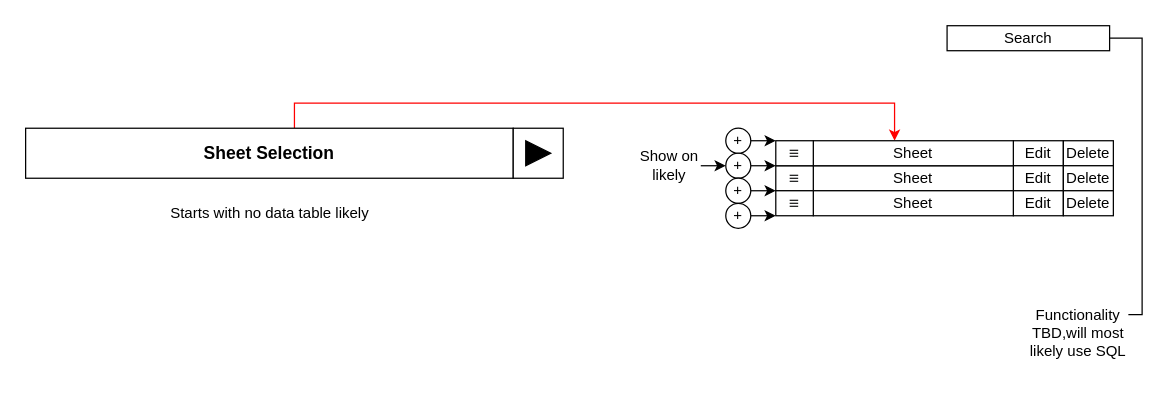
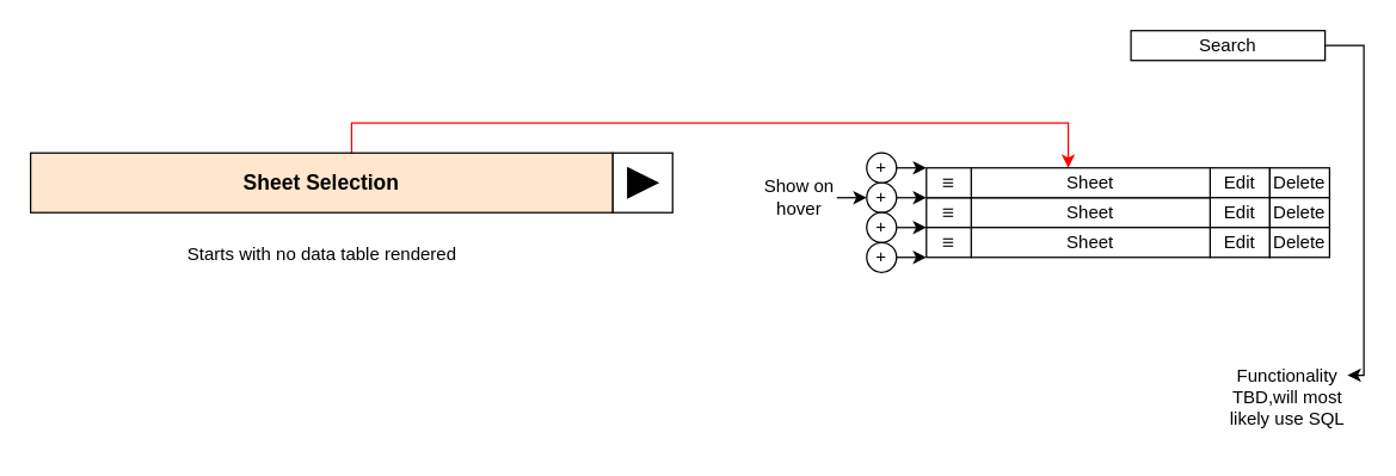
  <mxCell id="0" />
  <mxCell id="1" parent="0" />
  <mxCell id="2" style="edgeStyle=orthogonalEdgeStyle;rounded=0;orthogonalLoop=1;jettySize=auto;html=1;entryX=0.5;entryY=0;entryDx=0;entryDy=0;strokeColor=#FF0000;" parent="1" source="3" edge="1"><mxGeometry relative="1" as="geometry"><Array as="points"><mxPoint x="235" y="82" /><mxPoint x="715" y="82" /></Array><mxPoint x="715" y="112" as="targetPoint" /></mxGeometry></mxCell>
- <mxCell id="3" value="Sheet Selection" style="rounded=0;whiteSpace=wrap;html=1;fontSize=14;fontStyle=1" parent="1" vertex="1"><mxGeometry x="20" y="102" width="390" height="40" as="geometry" /></mxCell>
+ <mxCell id="3" value="Sheet Selection" style="rounded=0;whiteSpace=wrap;html=1;fontSize=14;fontStyle=1;fillColor=#ffe6cc;" parent="1" vertex="1"><mxGeometry x="20" y="102" width="390" height="40" as="geometry" /></mxCell>
  <mxCell id="4" value="Edit" style="rounded=0;whiteSpace=wrap;html=1;" parent="1" vertex="1"><mxGeometry x="810" y="112" width="40" height="20" as="geometry" /></mxCell>
  <mxCell id="5" value="Delete" style="rounded=0;whiteSpace=wrap;html=1;" parent="1" vertex="1"><mxGeometry x="850" y="112" width="40" height="20" as="geometry" /></mxCell>
  <mxCell id="6" style="edgeStyle=orthogonalEdgeStyle;rounded=0;orthogonalLoop=1;jettySize=auto;html=1;exitX=1;exitY=0.5;exitDx=0;exitDy=0;entryX=0;entryY=0;entryDx=0;entryDy=0;" parent="1" source="7" edge="1"><mxGeometry relative="1" as="geometry"><mxPoint x="620" y="132" as="targetPoint" /></mxGeometry></mxCell>
  <mxCell id="7" value="+" style="ellipse;whiteSpace=wrap;html=1;aspect=fixed;" parent="1" vertex="1"><mxGeometry x="580" y="122" width="20" height="20" as="geometry" /></mxCell>
  <mxCell id="8" style="edgeStyle=orthogonalEdgeStyle;rounded=0;orthogonalLoop=1;jettySize=auto;html=1;exitX=1;exitY=0.5;exitDx=0;exitDy=0;entryX=0;entryY=0;entryDx=0;entryDy=0;" parent="1" source="9" edge="1"><mxGeometry relative="1" as="geometry"><mxPoint x="620" y="152" as="targetPoint" /></mxGeometry></mxCell>
  <mxCell id="9" value="+" style="ellipse;whiteSpace=wrap;html=1;aspect=fixed;" parent="1" vertex="1"><mxGeometry x="580" y="142" width="20" height="20" as="geometry" /></mxCell>
  <mxCell id="10" style="edgeStyle=orthogonalEdgeStyle;rounded=0;orthogonalLoop=1;jettySize=auto;html=1;exitX=1;exitY=0.5;exitDx=0;exitDy=0;entryX=0;entryY=0;entryDx=0;entryDy=0;" parent="1" source="11" edge="1"><mxGeometry relative="1" as="geometry"><mxPoint x="620" y="172" as="targetPoint" /></mxGeometry></mxCell>
  <mxCell id="11" value="+" style="ellipse;whiteSpace=wrap;html=1;aspect=fixed;" parent="1" vertex="1"><mxGeometry x="580" y="162" width="20" height="20" as="geometry" /></mxCell>
  <mxCell id="12" style="edgeStyle=orthogonalEdgeStyle;rounded=0;orthogonalLoop=1;jettySize=auto;html=1;exitX=1;exitY=0.5;exitDx=0;exitDy=0;entryX=0;entryY=0;entryDx=0;entryDy=0;" parent="1" source="13" edge="1"><mxGeometry relative="1" as="geometry"><mxPoint x="620" y="112" as="targetPoint" /></mxGeometry></mxCell>
  <mxCell id="13" value="+" style="ellipse;whiteSpace=wrap;html=1;aspect=fixed;" parent="1" vertex="1"><mxGeometry x="580" y="102" width="20" height="20" as="geometry" /></mxCell>
  <mxCell id="14" style="edgeStyle=orthogonalEdgeStyle;rounded=0;orthogonalLoop=1;jettySize=auto;html=1;exitX=1;exitY=0.5;exitDx=0;exitDy=0;entryX=0;entryY=0.5;entryDx=0;entryDy=0;" parent="1" source="15" target="7" edge="1"><mxGeometry relative="1" as="geometry" /></mxCell>
- <mxCell id="15" value="Show on likely" style="text;html=1;strokeColor=none;fillColor=none;align=center;verticalAlign=middle;whiteSpace=wrap;rounded=0;" parent="1" vertex="1"><mxGeometry x="510" y="107" width="50" height="50" as="geometry" /></mxCell>
+ <mxCell id="15" value="Show on hover" style="text;html=1;strokeColor=none;fillColor=none;align=center;verticalAlign=middle;whiteSpace=wrap;rounded=0;" parent="1" vertex="1"><mxGeometry x="510" y="107" width="50" height="50" as="geometry" /></mxCell>
  <mxCell id="16" value="Edit" style="rounded=0;whiteSpace=wrap;html=1;" parent="1" vertex="1"><mxGeometry x="810" y="132" width="40" height="20" as="geometry" /></mxCell>
  <mxCell id="17" value="Delete" style="rounded=0;whiteSpace=wrap;html=1;" parent="1" vertex="1"><mxGeometry x="850" y="132" width="40" height="20" as="geometry" /></mxCell>
  <mxCell id="18" value="Edit" style="rounded=0;whiteSpace=wrap;html=1;" parent="1" vertex="1"><mxGeometry x="810" y="152" width="40" height="20" as="geometry" /></mxCell>
  <mxCell id="19" value="Delete" style="rounded=0;whiteSpace=wrap;html=1;" parent="1" vertex="1"><mxGeometry x="850" y="152" width="40" height="20" as="geometry" /></mxCell>
  <mxCell id="20" value="" style="rounded=0;whiteSpace=wrap;html=1;" parent="1" vertex="1"><mxGeometry x="410" y="102" width="40" height="40" as="geometry" /></mxCell>
  <mxCell id="21" value="" style="triangle;whiteSpace=wrap;html=1;fillColor=#000000;" parent="1" vertex="1"><mxGeometry x="420" y="112" width="20" height="20" as="geometry" /></mxCell>
- <mxCell id="22" value="Starts with no data table likely" style="text;html=1;strokeColor=none;fillColor=none;align=center;verticalAlign=middle;whiteSpace=wrap;rounded=0;" parent="1" vertex="1"><mxGeometry x="120.5" y="160" width="189" height="20" as="geometry" /></mxCell>
- <mxCell id="23" value="" style="edgeStyle=orthogonalEdgeStyle;rounded=0;orthogonalLoop=1;jettySize=auto;html=1;exitX=1;exitY=0.5;exitDx=0;exitDy=0;endArrow=none;" parent="1" source="24" target="25" edge="1"><mxGeometry relative="1" as="geometry"><Array as="points"><mxPoint x="913" y="30" /><mxPoint x="913" y="251" /></Array></mxGeometry></mxCell>
+ <mxCell id="22" value="Starts with no data table rendered" style="text;html=1;strokeColor=none;fillColor=none;align=center;verticalAlign=middle;whiteSpace=wrap;rounded=0;" parent="1" vertex="1"><mxGeometry x="120.5" y="160" width="189" height="20" as="geometry" /></mxCell>
+ <mxCell id="23" value="" style="edgeStyle=orthogonalEdgeStyle;rounded=0;orthogonalLoop=1;jettySize=auto;html=1;exitX=1;exitY=0.5;exitDx=0;exitDy=0;" parent="1" source="24" target="25" edge="1"><mxGeometry relative="1" as="geometry"><Array as="points"><mxPoint x="913" y="30" /><mxPoint x="913" y="251" /></Array></mxGeometry></mxCell>
  <mxCell id="24" value="Search" style="rounded=0;whiteSpace=wrap;html=1;" parent="1" vertex="1"><mxGeometry x="757" y="20" width="130" height="20" as="geometry" /></mxCell>
  <mxCell id="25" value="Functionality TBD,will most likely use SQL" style="text;html=1;strokeColor=none;fillColor=none;align=center;verticalAlign=middle;whiteSpace=wrap;rounded=0;" parent="1" vertex="1"><mxGeometry x="822" y="235" width="80" height="62" as="geometry" /></mxCell>
  <mxCell id="26" value="Sheet" style="rounded=0;whiteSpace=wrap;html=1;" vertex="1" parent="1"><mxGeometry x="650" y="132" width="160" height="20" as="geometry" /></mxCell>
  <mxCell id="27" value="&lt;span style=&quot;color: rgb(32 , 33 , 34) ; font-family: sans-serif ; font-size: 14px ; background-color: rgb(255 , 255 , 255)&quot;&gt;≡&lt;/span&gt;" style="rounded=0;whiteSpace=wrap;html=1;" vertex="1" parent="1"><mxGeometry x="620" y="132" width="30" height="20" as="geometry" /></mxCell>
  <mxCell id="28" value="Sheet" style="rounded=0;whiteSpace=wrap;html=1;" vertex="1" parent="1"><mxGeometry x="650" y="152" width="160" height="20" as="geometry" /></mxCell>
  <mxCell id="29" value="&lt;span style=&quot;color: rgb(32 , 33 , 34) ; font-family: sans-serif ; font-size: 14px ; background-color: rgb(255 , 255 , 255)&quot;&gt;≡&lt;/span&gt;" style="rounded=0;whiteSpace=wrap;html=1;" vertex="1" parent="1"><mxGeometry x="620" y="152" width="30" height="20" as="geometry" /></mxCell>
  <mxCell id="30" value="Sheet" style="rounded=0;whiteSpace=wrap;html=1;" vertex="1" parent="1"><mxGeometry x="650" y="112" width="160" height="20" as="geometry" /></mxCell>
  <mxCell id="31" value="&lt;span style=&quot;color: rgb(32 , 33 , 34) ; font-family: sans-serif ; font-size: 14px ; background-color: rgb(255 , 255 , 255)&quot;&gt;≡&lt;/span&gt;" style="rounded=0;whiteSpace=wrap;html=1;" vertex="1" parent="1"><mxGeometry x="620" y="112" width="30" height="20" as="geometry" /></mxCell>
